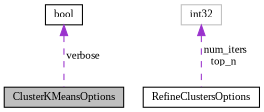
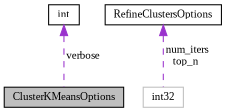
  digraph {
    fontname="Liberation Serif"
    node [color=black fillcolor=white fontname="Liberation Serif" fontsize=10 shape=record style=filled]
    edge [color=darkorchid3 dir=back fontname="Liberation Serif" fontsize=10 labelfontname=Helvetica labelfontsize=10 style=dashed]
    n1 [fillcolor=grey75 fontcolor=black height=0.2 label=ClusterKMeansOptions width=0.4]
-   n2 [height=0.2 label=bool width=0.4]
+   n2 [height=0.2 label=int width=0.4]
    n3 [height=0.2 label=RefineClustersOptions width=0.4]
    n4 [color=grey75 height=0.2 label=int32 width=0.4]
    n2 -> n1 [label=" verbose"]
-   n4 -> n3 [label=" num_iters\ntop_n"]
+   n3 -> n4 [label=" num_iters\ntop_n"]
  }
